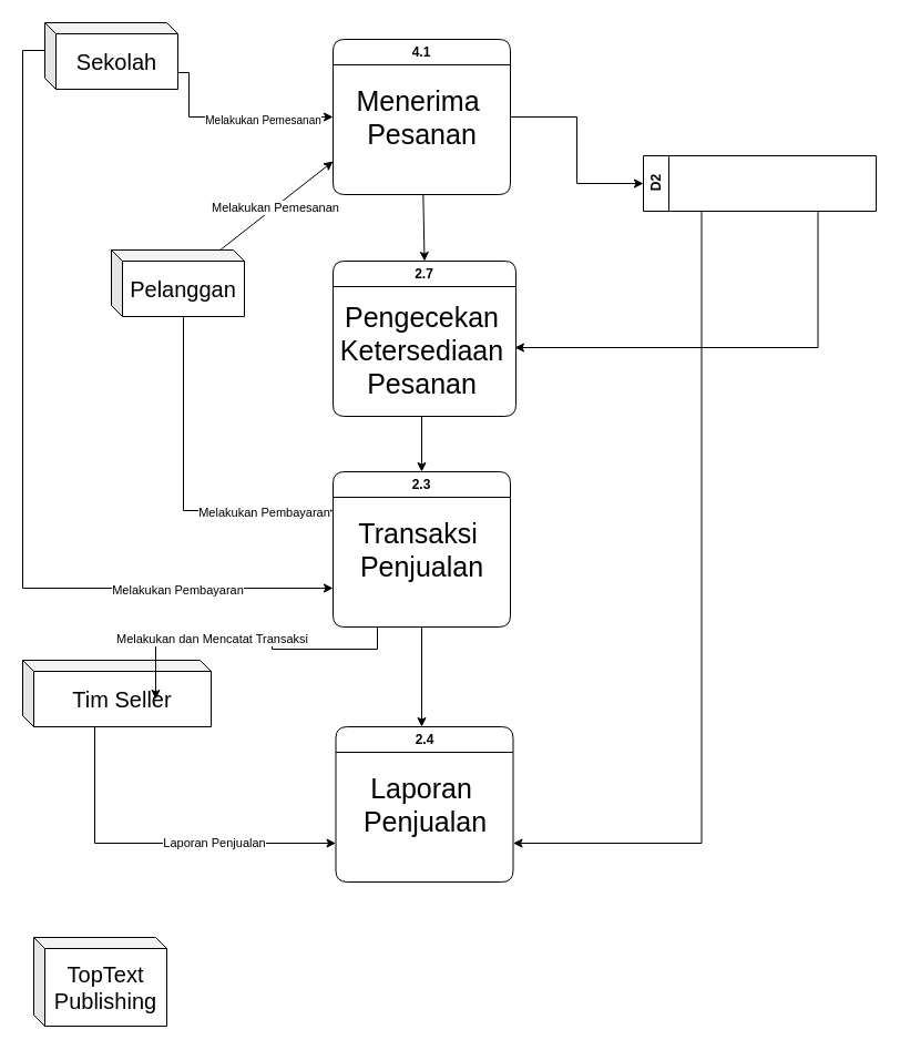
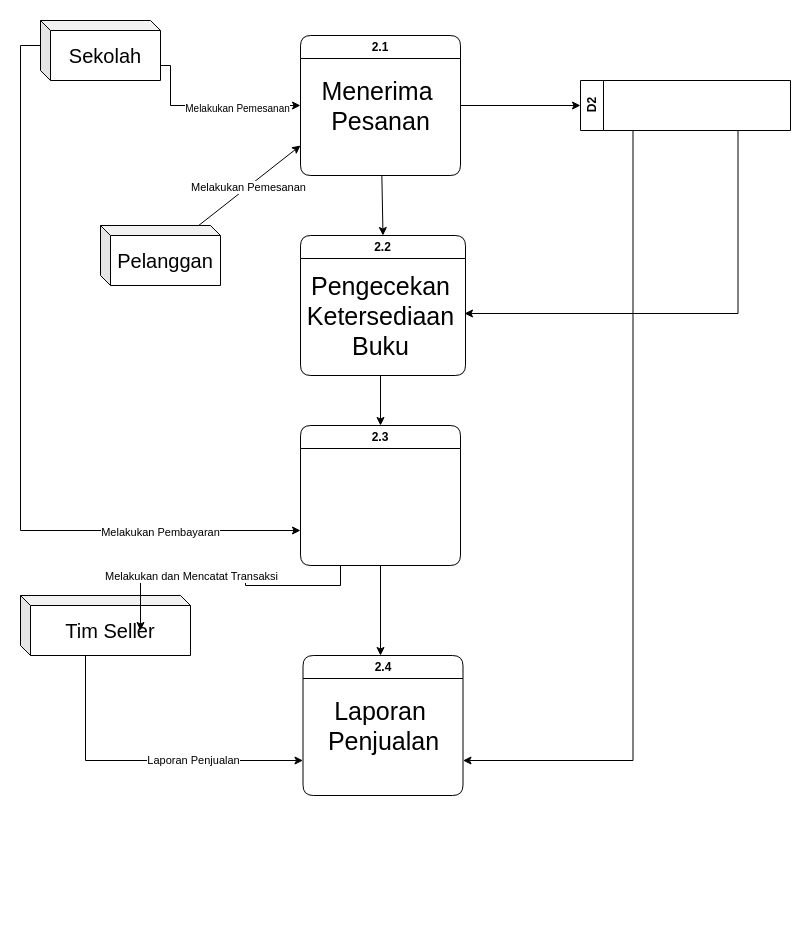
  <mxCell id="0" />
  <mxCell id="1" parent="0" />
  <mxCell id="2" style="edgeStyle=orthogonalEdgeStyle;rounded=0;orthogonalLoop=1;jettySize=auto;html=1;exitX=1;exitY=0.5;exitDx=0;exitDy=0;entryX=0;entryY=0.5;entryDx=0;entryDy=0;" edge="1" parent="1" source="4" target="16"><mxGeometry relative="1" as="geometry" /></mxCell>
  <mxCell id="3" style="rounded=0;orthogonalLoop=1;jettySize=auto;html=1;entryX=0.5;entryY=0;entryDx=0;entryDy=0;" edge="1" parent="1" source="4" target="17"><mxGeometry relative="1" as="geometry"><mxPoint x="380" y="225" as="targetPoint" /></mxGeometry></mxCell>
- <mxCell id="4" value="4.1" style="swimlane;whiteSpace=wrap;html=1;rounded=1;" vertex="1" parent="1"><mxGeometry x="300" y="35" width="160" height="140" as="geometry" /></mxCell>
+ <mxCell id="4" value="2.1" style="swimlane;whiteSpace=wrap;html=1;rounded=1;" vertex="1" parent="1"><mxGeometry x="300" y="35" width="160" height="140" as="geometry" /></mxCell>
  <mxCell id="5" value="&lt;font style=&quot;font-size: 25px;&quot;&gt;Menerima&amp;nbsp;&lt;/font&gt;&lt;div&gt;&lt;font style=&quot;font-size: 25px;&quot;&gt;Pesanan&lt;/font&gt;&lt;/div&gt;" style="text;html=1;align=center;verticalAlign=middle;resizable=0;points=[];autosize=1;strokeColor=none;fillColor=none;" vertex="1" parent="4"><mxGeometry x="10" y="35" width="140" height="70" as="geometry" /></mxCell>
  <mxCell id="6" style="edgeStyle=orthogonalEdgeStyle;rounded=0;orthogonalLoop=1;jettySize=auto;html=1;entryX=0;entryY=0.5;entryDx=0;entryDy=0;" edge="1" parent="1" source="10" target="4"><mxGeometry relative="1" as="geometry"><Array as="points"><mxPoint x="170" y="65" /><mxPoint x="170" y="105" /></Array></mxGeometry></mxCell>
  <mxCell id="7" value="&lt;font style=&quot;font-size: 10px;&quot;&gt;Melakukan Pemesanan&lt;/font&gt;" style="edgeLabel;html=1;align=center;verticalAlign=middle;resizable=0;points=[];" vertex="1" connectable="0" parent="6"><mxGeometry x="0.289" y="-2" relative="1" as="geometry"><mxPoint as="offset" /></mxGeometry></mxCell>
  <mxCell id="8" style="edgeStyle=orthogonalEdgeStyle;rounded=0;orthogonalLoop=1;jettySize=auto;html=1;entryX=0;entryY=0.75;entryDx=0;entryDy=0;exitX=0;exitY=0;exitDx=0;exitDy=25;exitPerimeter=0;" edge="1" parent="1" source="10" target="20"><mxGeometry relative="1" as="geometry" /></mxCell>
  <mxCell id="9" value="Melakukan Pembayaran" style="edgeLabel;html=1;align=center;verticalAlign=middle;resizable=0;points=[];" vertex="1" connectable="0" parent="8"><mxGeometry x="0.642" y="-1" relative="1" as="geometry"><mxPoint as="offset" /></mxGeometry></mxCell>
  <mxCell id="10" value="&lt;font style=&quot;font-size: 20px;&quot;&gt;Sekolah&lt;/font&gt;" style="shape=cube;whiteSpace=wrap;html=1;boundedLbl=1;backgroundOutline=1;darkOpacity=0.05;darkOpacity2=0.1;size=10;" vertex="1" parent="1"><mxGeometry x="40" y="20" width="120" height="60" as="geometry" /></mxCell>
  <mxCell id="11" style="rounded=0;orthogonalLoop=1;jettySize=auto;html=1;" edge="1" parent="1" source="15"><mxGeometry relative="1" as="geometry"><mxPoint x="300" y="145" as="targetPoint" /></mxGeometry></mxCell>
  <mxCell id="12" value="Melakukan Pemesanan" style="edgeLabel;html=1;align=center;verticalAlign=middle;resizable=0;points=[];" vertex="1" connectable="0" parent="11"><mxGeometry x="-0.029" relative="1" as="geometry"><mxPoint as="offset" /></mxGeometry></mxCell>
- <mxCell id="13" style="edgeStyle=orthogonalEdgeStyle;rounded=0;orthogonalLoop=1;jettySize=auto;html=1;entryX=0;entryY=0.25;entryDx=0;entryDy=0;exitX=0;exitY=0;exitDx=65;exitDy=60;exitPerimeter=0;" edge="1" parent="1" source="15" target="20"><mxGeometry relative="1" as="geometry" /></mxCell>
- <mxCell id="14" value="Melakukan Pembayaran" style="edgeLabel;html=1;align=center;verticalAlign=middle;resizable=0;points=[];" vertex="1" connectable="0" parent="13"><mxGeometry x="0.592" y="-1" relative="1" as="geometry"><mxPoint as="offset" /></mxGeometry></mxCell>
  <mxCell id="15" value="&lt;font style=&quot;font-size: 20px;&quot;&gt;Pelanggan&lt;/font&gt;" style="shape=cube;whiteSpace=wrap;html=1;boundedLbl=1;backgroundOutline=1;darkOpacity=0.05;darkOpacity2=0.1;size=10;" vertex="1" parent="1"><mxGeometry x="100" y="225" width="120" height="60" as="geometry" /></mxCell>
- <mxCell id="16" value="D2" style="swimlane;horizontal=0;whiteSpace=wrap;html=1;" vertex="1" parent="1"><mxGeometry x="580" y="140" width="210" height="50" as="geometry" /></mxCell>
- <mxCell id="17" value="2.7" style="swimlane;whiteSpace=wrap;html=1;rounded=1;" vertex="1" parent="1"><mxGeometry x="300" y="235" width="165" height="140" as="geometry" /></mxCell>
- <mxCell id="18" value="&lt;span style=&quot;font-size: 25px;&quot;&gt;Pengecekan&lt;/span&gt;&lt;div&gt;&lt;span style=&quot;font-size: 25px;&quot;&gt;Ketersediaan&lt;/span&gt;&lt;/div&gt;&lt;div&gt;&lt;span style=&quot;font-size: 25px;&quot;&gt;Pesanan&lt;/span&gt;&lt;/div&gt;" style="text;html=1;align=center;verticalAlign=middle;resizable=0;points=[];autosize=1;strokeColor=none;fillColor=none;" vertex="1" parent="17"><mxGeometry x="-5" y="30" width="170" height="100" as="geometry" /></mxCell>
+ <mxCell id="16" value="D2" style="swimlane;horizontal=0;whiteSpace=wrap;html=1;" vertex="1" parent="1"><mxGeometry x="580" y="80" width="210" height="50" as="geometry" /></mxCell>
+ <mxCell id="17" value="2.2" style="swimlane;whiteSpace=wrap;html=1;rounded=1;" vertex="1" parent="1"><mxGeometry x="300" y="235" width="165" height="140" as="geometry" /></mxCell>
+ <mxCell id="18" value="&lt;span style=&quot;font-size: 25px;&quot;&gt;Pengecekan&lt;/span&gt;&lt;div&gt;&lt;span style=&quot;font-size: 25px;&quot;&gt;Ketersediaan&lt;/span&gt;&lt;/div&gt;&lt;div&gt;&lt;span style=&quot;font-size: 25px;&quot;&gt;Buku&lt;/span&gt;&lt;/div&gt;" style="text;html=1;align=center;verticalAlign=middle;resizable=0;points=[];autosize=1;strokeColor=none;fillColor=none;" vertex="1" parent="17"><mxGeometry x="-5" y="30" width="170" height="100" as="geometry" /></mxCell>
  <mxCell id="19" style="edgeStyle=orthogonalEdgeStyle;rounded=0;orthogonalLoop=1;jettySize=auto;html=1;entryX=0.994;entryY=0.48;entryDx=0;entryDy=0;entryPerimeter=0;exitX=0.75;exitY=1;exitDx=0;exitDy=0;" edge="1" parent="1" source="16" target="18"><mxGeometry relative="1" as="geometry" /></mxCell>
  <mxCell id="20" value="2.3" style="swimlane;whiteSpace=wrap;html=1;rounded=1;" vertex="1" parent="1"><mxGeometry x="300" y="425" width="160" height="140" as="geometry" /></mxCell>
- <mxCell id="21" value="&lt;span style=&quot;font-size: 25px;&quot;&gt;Transaksi&amp;nbsp;&lt;/span&gt;&lt;div&gt;&lt;span style=&quot;font-size: 25px;&quot;&gt;Penjualan&lt;/span&gt;&lt;/div&gt;" style="text;html=1;align=center;verticalAlign=middle;resizable=0;points=[];autosize=1;strokeColor=none;fillColor=none;" vertex="1" parent="20"><mxGeometry x="10" y="35" width="140" height="70" as="geometry" /></mxCell>
  <mxCell id="22" style="rounded=0;orthogonalLoop=1;jettySize=auto;html=1;entryX=0.5;entryY=0;entryDx=0;entryDy=0;" edge="1" parent="1" target="20"><mxGeometry relative="1" as="geometry"><mxPoint x="380" y="375" as="sourcePoint" /></mxGeometry></mxCell>
  <mxCell id="23" style="edgeStyle=orthogonalEdgeStyle;rounded=0;orthogonalLoop=1;jettySize=auto;html=1;entryX=0;entryY=0.75;entryDx=0;entryDy=0;exitX=0;exitY=0;exitDx=65;exitDy=60;exitPerimeter=0;" edge="1" parent="1" source="25" target="28"><mxGeometry relative="1" as="geometry" /></mxCell>
  <mxCell id="24" value="Laporan Penjualan" style="edgeLabel;html=1;align=center;verticalAlign=middle;resizable=0;points=[];" vertex="1" connectable="0" parent="23"><mxGeometry x="0.315" y="1" relative="1" as="geometry"><mxPoint as="offset" /></mxGeometry></mxCell>
  <mxCell id="25" value="&lt;font style=&quot;font-size: 20px;&quot;&gt;Tim Seller&lt;/font&gt;" style="shape=cube;whiteSpace=wrap;html=1;boundedLbl=1;backgroundOutline=1;darkOpacity=0.05;darkOpacity2=0.1;size=10;" vertex="1" parent="1"><mxGeometry x="20" y="595" width="170" height="60" as="geometry" /></mxCell>
  <mxCell id="26" style="edgeStyle=orthogonalEdgeStyle;rounded=0;orthogonalLoop=1;jettySize=auto;html=1;exitX=0.25;exitY=1;exitDx=0;exitDy=0;entryX=0;entryY=0;entryDx=120;entryDy=35;entryPerimeter=0;" edge="1" parent="1" source="20" target="25"><mxGeometry relative="1" as="geometry" /></mxCell>
  <mxCell id="27" value="Melakukan dan Mencatat Transaksi" style="edgeLabel;html=1;align=center;verticalAlign=middle;resizable=0;points=[];" vertex="1" connectable="0" parent="26"><mxGeometry x="0.26" relative="1" as="geometry"><mxPoint as="offset" /></mxGeometry></mxCell>
  <mxCell id="28" value="2.4" style="swimlane;whiteSpace=wrap;html=1;rounded=1;" vertex="1" parent="1"><mxGeometry x="302.5" y="655" width="160" height="140" as="geometry" /></mxCell>
  <mxCell id="29" value="&lt;span style=&quot;font-size: 25px;&quot;&gt;Laporan&amp;nbsp;&lt;/span&gt;&lt;div&gt;&lt;span style=&quot;font-size: 25px;&quot;&gt;Penjualan&lt;/span&gt;&lt;/div&gt;" style="text;html=1;align=center;verticalAlign=middle;resizable=0;points=[];autosize=1;strokeColor=none;fillColor=none;" vertex="1" parent="28"><mxGeometry x="15" y="35" width="130" height="70" as="geometry" /></mxCell>
  <mxCell id="30" style="rounded=0;orthogonalLoop=1;jettySize=auto;html=1;" edge="1" parent="1" source="20"><mxGeometry relative="1" as="geometry"><mxPoint x="380" y="655" as="targetPoint" /></mxGeometry></mxCell>
  <mxCell id="31" style="edgeStyle=orthogonalEdgeStyle;rounded=0;orthogonalLoop=1;jettySize=auto;html=1;entryX=1;entryY=0.75;entryDx=0;entryDy=0;exitX=0.25;exitY=1;exitDx=0;exitDy=0;" edge="1" parent="1" source="16" target="28"><mxGeometry relative="1" as="geometry" /></mxCell>
- <mxCell id="32" value="&lt;font style=&quot;font-size: 20px;&quot;&gt;TopText Publishing&lt;/font&gt;" style="shape=cube;whiteSpace=wrap;html=1;boundedLbl=1;backgroundOutline=1;darkOpacity=0.05;darkOpacity2=0.1;size=10;" vertex="1" parent="1"><mxGeometry x="30" y="845" width="120" height="80" as="geometry" /></mxCell>
